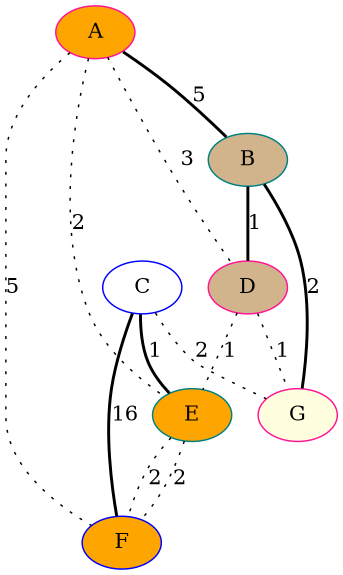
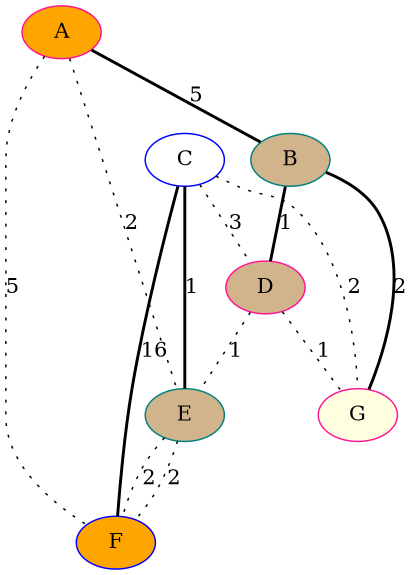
  graph {
    node [color=deeppink fillcolor=tan style=filled]
    edge [style=dotted]
    A [fillcolor=orange]
    B [color=teal]
    D
-   E [color=teal fillcolor=orange]
+   E [color=teal]
    F [color=blue fillcolor=orange]
    G [fillcolor=lightyellow]
    C [color=blue fillcolor=white]
    A -- B [label=5 style=bold]
-   A -- D [label=3]
+   C -- D [label=3]
    A -- E [label=2]
    A -- F [label=5]
    B -- D [label=1 style=bold]
    B -- G [label=2 style=bold]
    D -- E [label=1]
    D -- G [label=1]
    E -- F [label=2]
    E -- F [label=2]
    C -- E [label=1 style=bold]
    C -- F [label=16 style=bold]
    C -- G [label=2]
  }
